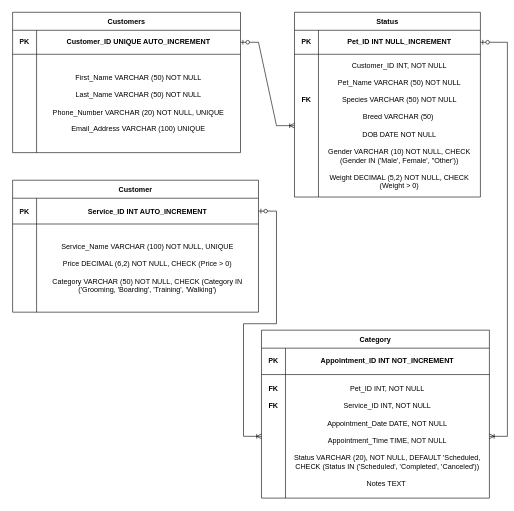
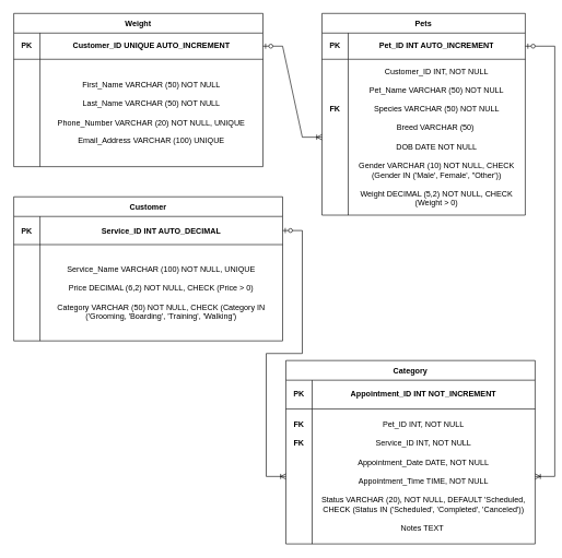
  <mxCell id="0" />
  <mxCell id="1" parent="0" />
- <mxCell id="2" value="Customers" style="shape=table;startSize=30;container=1;collapsible=0;childLayout=tableLayout;fontStyle=1" vertex="1" parent="1"><mxGeometry x="20" y="20" width="380" height="234" as="geometry" /></mxCell>
+ <mxCell id="2" value="Weight" style="shape=table;startSize=30;container=1;collapsible=0;childLayout=tableLayout;fontStyle=1" vertex="1" parent="1"><mxGeometry x="20" y="20" width="380" height="234" as="geometry" /></mxCell>
  <mxCell id="3" value="" style="shape=tableRow;horizontal=0;startSize=0;swimlaneHead=0;swimlaneBody=0;strokeColor=inherit;top=0;left=0;bottom=0;right=0;collapsible=0;dropTarget=0;fillColor=none;points=[[0,0.5],[1,0.5]];portConstraint=eastwest;" vertex="1" parent="2"><mxGeometry y="30" width="380" height="40" as="geometry" /></mxCell>
  <mxCell id="4" value="&lt;b&gt;PK&lt;/b&gt;" style="shape=partialRectangle;html=1;whiteSpace=wrap;connectable=0;strokeColor=inherit;overflow=hidden;fillColor=none;top=0;left=0;bottom=0;right=0;pointerEvents=1;" vertex="1" parent="3"><mxGeometry width="40" height="40" as="geometry"><mxRectangle width="40" height="40" as="alternateBounds" /></mxGeometry></mxCell>
  <mxCell id="5" value="&lt;b&gt;Customer_ID UNIQUE AUTO_INCREMENT&lt;/b&gt;" style="shape=partialRectangle;html=1;whiteSpace=wrap;connectable=0;strokeColor=inherit;overflow=hidden;fillColor=none;top=0;left=0;bottom=0;right=0;pointerEvents=1;" vertex="1" parent="3"><mxGeometry x="40" width="340" height="40" as="geometry"><mxRectangle width="340" height="40" as="alternateBounds" /></mxGeometry></mxCell>
  <mxCell id="6" value="" style="shape=tableRow;horizontal=0;startSize=0;swimlaneHead=0;swimlaneBody=0;strokeColor=inherit;top=0;left=0;bottom=0;right=0;collapsible=0;dropTarget=0;fillColor=none;points=[[0,0.5],[1,0.5]];portConstraint=eastwest;" vertex="1" parent="2"><mxGeometry y="70" width="380" height="164" as="geometry" /></mxCell>
  <mxCell id="7" value="" style="shape=partialRectangle;html=1;whiteSpace=wrap;connectable=0;strokeColor=inherit;overflow=hidden;fillColor=none;top=0;left=0;bottom=0;right=0;pointerEvents=1;" vertex="1" parent="6"><mxGeometry width="40" height="164" as="geometry"><mxRectangle width="40" height="164" as="alternateBounds" /></mxGeometry></mxCell>
  <mxCell id="8" value="First_Name VARCHAR (50) NOT NULL&lt;div&gt;&lt;br&gt;&lt;/div&gt;&lt;div&gt;Last_Name VARCHAR (50) NOT NULL&lt;br&gt;&lt;/div&gt;&lt;div&gt;&lt;br&gt;&lt;/div&gt;&lt;div&gt;Phone_Number VARCHAR (20) NOT NULL, UNIQUE&lt;br&gt;&lt;/div&gt;&lt;div&gt;&lt;br&gt;&lt;/div&gt;&lt;div&gt;&lt;div&gt;Email_Address VARCHAR (100) UNIQUE&lt;/div&gt;&lt;/div&gt;" style="shape=partialRectangle;html=1;whiteSpace=wrap;connectable=0;strokeColor=inherit;overflow=hidden;fillColor=none;top=0;left=0;bottom=0;right=0;pointerEvents=1;" vertex="1" parent="6"><mxGeometry x="40" width="340" height="164" as="geometry"><mxRectangle width="340" height="164" as="alternateBounds" /></mxGeometry></mxCell>
- <mxCell id="9" value="Status" style="shape=table;startSize=30;container=1;collapsible=0;childLayout=tableLayout;fontStyle=1" vertex="1" parent="1"><mxGeometry x="490" y="20" width="310" height="308" as="geometry" /></mxCell>
+ <mxCell id="9" value="Pets" style="shape=table;startSize=30;container=1;collapsible=0;childLayout=tableLayout;fontStyle=1" vertex="1" parent="1"><mxGeometry x="490" y="20" width="310" height="308" as="geometry" /></mxCell>
  <mxCell id="10" value="" style="shape=tableRow;horizontal=0;startSize=0;swimlaneHead=0;swimlaneBody=0;strokeColor=inherit;top=0;left=0;bottom=0;right=0;collapsible=0;dropTarget=0;fillColor=none;points=[[0,0.5],[1,0.5]];portConstraint=eastwest;" vertex="1" parent="9"><mxGeometry y="30" width="310" height="40" as="geometry" /></mxCell>
  <mxCell id="11" value="&lt;b&gt;PK&lt;/b&gt;" style="shape=partialRectangle;html=1;whiteSpace=wrap;connectable=0;strokeColor=inherit;overflow=hidden;fillColor=none;top=0;left=0;bottom=0;right=0;pointerEvents=1;" vertex="1" parent="10"><mxGeometry width="40" height="40" as="geometry"><mxRectangle width="40" height="40" as="alternateBounds" /></mxGeometry></mxCell>
- <mxCell id="12" value="&lt;b&gt;Pet_ID INT NULL_INCREMENT&lt;/b&gt;" style="shape=partialRectangle;html=1;whiteSpace=wrap;connectable=0;strokeColor=inherit;overflow=hidden;fillColor=none;top=0;left=0;bottom=0;right=0;pointerEvents=1;" vertex="1" parent="10"><mxGeometry x="40" width="270" height="40" as="geometry"><mxRectangle width="270" height="40" as="alternateBounds" /></mxGeometry></mxCell>
+ <mxCell id="12" value="&lt;b&gt;Pet_ID INT AUTO_INCREMENT&lt;/b&gt;" style="shape=partialRectangle;html=1;whiteSpace=wrap;connectable=0;strokeColor=inherit;overflow=hidden;fillColor=none;top=0;left=0;bottom=0;right=0;pointerEvents=1;" vertex="1" parent="10"><mxGeometry x="40" width="270" height="40" as="geometry"><mxRectangle width="270" height="40" as="alternateBounds" /></mxGeometry></mxCell>
  <mxCell id="13" value="" style="shape=tableRow;horizontal=0;startSize=0;swimlaneHead=0;swimlaneBody=0;strokeColor=inherit;top=0;left=0;bottom=0;right=0;collapsible=0;dropTarget=0;fillColor=none;points=[[0,0.5],[1,0.5]];portConstraint=eastwest;" vertex="1" parent="9"><mxGeometry y="70" width="310" height="238" as="geometry" /></mxCell>
  <mxCell id="14" value="&lt;b&gt;FK&lt;/b&gt;&lt;div&gt;&lt;b&gt;&lt;br&gt;&lt;/b&gt;&lt;/div&gt;&lt;div&gt;&lt;b&gt;&lt;br&gt;&lt;/b&gt;&lt;/div&gt;&lt;div&gt;&lt;b&gt;&lt;br&gt;&lt;/b&gt;&lt;/div&gt;&lt;div&gt;&lt;b&gt;&lt;br&gt;&lt;/b&gt;&lt;/div&gt;&lt;div&gt;&lt;b&gt;&lt;br&gt;&lt;/b&gt;&lt;/div&gt;&lt;div&gt;&lt;b&gt;&lt;br&gt;&lt;/b&gt;&lt;/div&gt;" style="shape=partialRectangle;html=1;whiteSpace=wrap;connectable=0;strokeColor=inherit;overflow=hidden;fillColor=none;top=0;left=0;bottom=0;right=0;pointerEvents=1;" vertex="1" parent="13"><mxGeometry width="40" height="238" as="geometry"><mxRectangle width="40" height="238" as="alternateBounds" /></mxGeometry></mxCell>
  <mxCell id="15" value="Customer_ID&amp;nbsp;INT, NOT NULL&lt;div&gt;&lt;br&gt;&lt;/div&gt;&lt;div&gt;Pet_Name VARCHAR (50) NOT NULL&lt;/div&gt;&lt;div&gt;&lt;br&gt;&lt;/div&gt;&lt;div&gt;Species VARCHAR (50) NOT NULL&lt;br&gt;&lt;/div&gt;&lt;div&gt;&lt;br&gt;&lt;/div&gt;&lt;div&gt;Breed VARCHAR (50)&amp;nbsp;&lt;br&gt;&lt;/div&gt;&lt;div&gt;&lt;br&gt;&lt;/div&gt;&lt;div&gt;DOB DATE NOT NULL&lt;/div&gt;&lt;div&gt;&lt;br&gt;&lt;/div&gt;&lt;div&gt;Gender VARCHAR (10) NOT NULL, CHECK (Gender IN ('Male', Female', &quot;Other'))&lt;/div&gt;&lt;div&gt;&lt;br&gt;&lt;/div&gt;&lt;div&gt;Weight DECIMAL (5,2) NOT NULL, CHECK (Weight &amp;gt; 0)&lt;/div&gt;" style="shape=partialRectangle;html=1;whiteSpace=wrap;connectable=0;strokeColor=inherit;overflow=hidden;fillColor=none;top=0;left=0;bottom=0;right=0;pointerEvents=1;" vertex="1" parent="13"><mxGeometry x="40" width="270" height="238" as="geometry"><mxRectangle width="270" height="238" as="alternateBounds" /></mxGeometry></mxCell>
  <mxCell id="16" value="Customer" style="shape=table;startSize=30;container=1;collapsible=0;childLayout=tableLayout;fontStyle=1" vertex="1" parent="1"><mxGeometry x="20" y="300" width="410" height="220" as="geometry" /></mxCell>
  <mxCell id="17" value="" style="shape=tableRow;horizontal=0;startSize=0;swimlaneHead=0;swimlaneBody=0;strokeColor=inherit;top=0;left=0;bottom=0;right=0;collapsible=0;dropTarget=0;fillColor=none;points=[[0,0.5],[1,0.5]];portConstraint=eastwest;" vertex="1" parent="16"><mxGeometry y="30" width="410" height="43" as="geometry" /></mxCell>
  <mxCell id="18" value="&lt;b&gt;PK&lt;/b&gt;" style="shape=partialRectangle;html=1;whiteSpace=wrap;connectable=0;strokeColor=inherit;overflow=hidden;fillColor=none;top=0;left=0;bottom=0;right=0;pointerEvents=1;" vertex="1" parent="17"><mxGeometry width="40" height="43" as="geometry"><mxRectangle width="40" height="43" as="alternateBounds" /></mxGeometry></mxCell>
- <mxCell id="19" value="&lt;b&gt;Service_ID INT AUTO_INCREMENT&lt;/b&gt;" style="shape=partialRectangle;html=1;whiteSpace=wrap;connectable=0;strokeColor=inherit;overflow=hidden;fillColor=none;top=0;left=0;bottom=0;right=0;pointerEvents=1;" vertex="1" parent="17"><mxGeometry x="40" width="370" height="43" as="geometry"><mxRectangle width="370" height="43" as="alternateBounds" /></mxGeometry></mxCell>
+ <mxCell id="19" value="&lt;b&gt;Service_ID INT AUTO_DECIMAL&lt;/b&gt;" style="shape=partialRectangle;html=1;whiteSpace=wrap;connectable=0;strokeColor=inherit;overflow=hidden;fillColor=none;top=0;left=0;bottom=0;right=0;pointerEvents=1;" vertex="1" parent="17"><mxGeometry x="40" width="370" height="43" as="geometry"><mxRectangle width="370" height="43" as="alternateBounds" /></mxGeometry></mxCell>
  <mxCell id="20" value="" style="shape=tableRow;horizontal=0;startSize=0;swimlaneHead=0;swimlaneBody=0;strokeColor=inherit;top=0;left=0;bottom=0;right=0;collapsible=0;dropTarget=0;fillColor=none;points=[[0,0.5],[1,0.5]];portConstraint=eastwest;" vertex="1" parent="16"><mxGeometry y="73" width="410" height="147" as="geometry" /></mxCell>
  <mxCell id="21" value="" style="shape=partialRectangle;html=1;whiteSpace=wrap;connectable=0;strokeColor=inherit;overflow=hidden;fillColor=none;top=0;left=0;bottom=0;right=0;pointerEvents=1;" vertex="1" parent="20"><mxGeometry width="40" height="147" as="geometry"><mxRectangle width="40" height="147" as="alternateBounds" /></mxGeometry></mxCell>
  <mxCell id="22" value="Service_Name VARCHAR (100) NOT NULL, UNIQUE&lt;div&gt;&lt;br&gt;&lt;/div&gt;&lt;div&gt;Price DECIMAL (6,2) NOT NULL, CHECK (Price &amp;gt; 0)&lt;/div&gt;&lt;div&gt;&lt;br&gt;&lt;/div&gt;&lt;div&gt;Category VARCHAR (50) NOT NULL, CHECK (Category IN ('Grooming, 'Boarding', 'Training', 'Walking')&lt;/div&gt;" style="shape=partialRectangle;html=1;whiteSpace=wrap;connectable=0;strokeColor=inherit;overflow=hidden;fillColor=none;top=0;left=0;bottom=0;right=0;pointerEvents=1;" vertex="1" parent="20"><mxGeometry x="40" width="370" height="147" as="geometry"><mxRectangle width="370" height="147" as="alternateBounds" /></mxGeometry></mxCell>
  <mxCell id="23" value="Category" style="shape=table;startSize=30;container=1;collapsible=0;childLayout=tableLayout;fontStyle=1" vertex="1" parent="1"><mxGeometry x="435" y="550" width="380" height="280" as="geometry" /></mxCell>
  <mxCell id="24" value="" style="shape=tableRow;horizontal=0;startSize=0;swimlaneHead=0;swimlaneBody=0;strokeColor=inherit;top=0;left=0;bottom=0;right=0;collapsible=0;dropTarget=0;fillColor=none;points=[[0,0.5],[1,0.5]];portConstraint=eastwest;" vertex="1" parent="23"><mxGeometry y="30" width="380" height="44" as="geometry" /></mxCell>
  <mxCell id="25" value="&lt;b&gt;PK&lt;/b&gt;" style="shape=partialRectangle;html=1;whiteSpace=wrap;connectable=0;strokeColor=inherit;overflow=hidden;fillColor=none;top=0;left=0;bottom=0;right=0;pointerEvents=1;" vertex="1" parent="24"><mxGeometry width="40" height="44" as="geometry"><mxRectangle width="40" height="44" as="alternateBounds" /></mxGeometry></mxCell>
  <mxCell id="26" value="&lt;b&gt;Appointment_ID INT NOT_INCREMENT&lt;/b&gt;" style="shape=partialRectangle;html=1;whiteSpace=wrap;connectable=0;strokeColor=inherit;overflow=hidden;fillColor=none;top=0;left=0;bottom=0;right=0;pointerEvents=1;" vertex="1" parent="24"><mxGeometry x="40" width="340" height="44" as="geometry"><mxRectangle width="340" height="44" as="alternateBounds" /></mxGeometry></mxCell>
  <mxCell id="27" value="" style="shape=tableRow;horizontal=0;startSize=0;swimlaneHead=0;swimlaneBody=0;strokeColor=inherit;top=0;left=0;bottom=0;right=0;collapsible=0;dropTarget=0;fillColor=none;points=[[0,0.5],[1,0.5]];portConstraint=eastwest;" vertex="1" parent="23"><mxGeometry y="74" width="380" height="206" as="geometry" /></mxCell>
  <mxCell id="28" value="&lt;div&gt;&lt;b style=&quot;background-color: initial;&quot;&gt;FK&lt;/b&gt;&lt;br&gt;&lt;/div&gt;&lt;div&gt;&lt;b&gt;&lt;br&gt;&lt;/b&gt;&lt;/div&gt;&lt;div&gt;&lt;b&gt;FK&lt;/b&gt;&lt;/div&gt;&lt;div&gt;&lt;b&gt;&lt;br&gt;&lt;/b&gt;&lt;/div&gt;&lt;div&gt;&lt;b&gt;&lt;br&gt;&lt;/b&gt;&lt;/div&gt;&lt;div&gt;&lt;b&gt;&lt;br&gt;&lt;/b&gt;&lt;/div&gt;&lt;div&gt;&lt;b&gt;&lt;br&gt;&lt;/b&gt;&lt;/div&gt;&lt;div&gt;&lt;b&gt;&lt;br&gt;&lt;/b&gt;&lt;/div&gt;&lt;div&gt;&lt;b&gt;&lt;br&gt;&lt;/b&gt;&lt;/div&gt;&lt;div&gt;&lt;b&gt;&lt;br&gt;&lt;/b&gt;&lt;/div&gt;&lt;div&gt;&lt;b&gt;&lt;br&gt;&lt;/b&gt;&lt;/div&gt;&lt;div&gt;&lt;b&gt;&lt;br&gt;&lt;/b&gt;&lt;/div&gt;" style="shape=partialRectangle;html=1;whiteSpace=wrap;connectable=0;strokeColor=inherit;overflow=hidden;fillColor=none;top=0;left=0;bottom=0;right=0;pointerEvents=1;" vertex="1" parent="27"><mxGeometry width="40" height="206" as="geometry"><mxRectangle width="40" height="206" as="alternateBounds" /></mxGeometry></mxCell>
  <mxCell id="29" value="&lt;div&gt;Pet_ID INT, NOT NULL&lt;/div&gt;&lt;div&gt;&lt;span style=&quot;background-color: initial;&quot;&gt;&lt;br&gt;&lt;/span&gt;&lt;/div&gt;&lt;div&gt;&lt;span style=&quot;background-color: initial;&quot;&gt;Service_ID INT, NOT NULL&lt;/span&gt;&lt;br&gt;&lt;/div&gt;&lt;div&gt;&lt;span style=&quot;background-color: initial;&quot;&gt;&lt;br&gt;&lt;/span&gt;&lt;/div&gt;&lt;div&gt;Appointment_Date DATE, NOT NULL&lt;/div&gt;&lt;div&gt;&lt;br&gt;&lt;/div&gt;&lt;div&gt;Appointment_Time TIME, NOT NULL&lt;/div&gt;&lt;div&gt;&lt;br&gt;&lt;/div&gt;&lt;div&gt;Status VARCHAR (20), NOT NULL, DEFAULT 'Scheduled, CHECK (Status IN ('Scheduled', 'Completed', 'Canceled'))&lt;/div&gt;&lt;div&gt;&lt;br&gt;&lt;/div&gt;&lt;div&gt;Notes TEXT&amp;nbsp;&lt;/div&gt;" style="shape=partialRectangle;html=1;whiteSpace=wrap;connectable=0;strokeColor=inherit;overflow=hidden;fillColor=none;top=0;left=0;bottom=0;right=0;pointerEvents=1;" vertex="1" parent="27"><mxGeometry x="40" width="340" height="206" as="geometry"><mxRectangle width="340" height="206" as="alternateBounds" /></mxGeometry></mxCell>
  <mxCell id="30" value="" style="edgeStyle=entityRelationEdgeStyle;fontSize=12;html=1;endArrow=ERoneToMany;startArrow=ERzeroToOne;rounded=0;exitX=1;exitY=0.5;exitDx=0;exitDy=0;" edge="1" parent="1" source="10" target="27"><mxGeometry width="100" height="100" relative="1" as="geometry"><mxPoint x="890" y="350" as="sourcePoint" /><mxPoint x="590" y="370" as="targetPoint" /></mxGeometry></mxCell>
  <mxCell id="31" value="" style="edgeStyle=entityRelationEdgeStyle;fontSize=12;html=1;endArrow=ERoneToMany;startArrow=ERzeroToOne;rounded=0;exitX=1;exitY=0.5;exitDx=0;exitDy=0;entryX=0;entryY=0.5;entryDx=0;entryDy=0;" edge="1" parent="1" source="3" target="13"><mxGeometry width="100" height="100" relative="1" as="geometry"><mxPoint x="510" y="230" as="sourcePoint" /><mxPoint x="610" y="130" as="targetPoint" /></mxGeometry></mxCell>
  <mxCell id="32" value="" style="edgeStyle=entityRelationEdgeStyle;fontSize=12;html=1;endArrow=ERoneToMany;startArrow=ERzeroToOne;rounded=0;exitX=1;exitY=0.5;exitDx=0;exitDy=0;" edge="1" parent="1" source="17" target="27"><mxGeometry width="100" height="100" relative="1" as="geometry"><mxPoint x="510" y="520" as="sourcePoint" /><mxPoint x="610" y="420" as="targetPoint" /></mxGeometry></mxCell>
